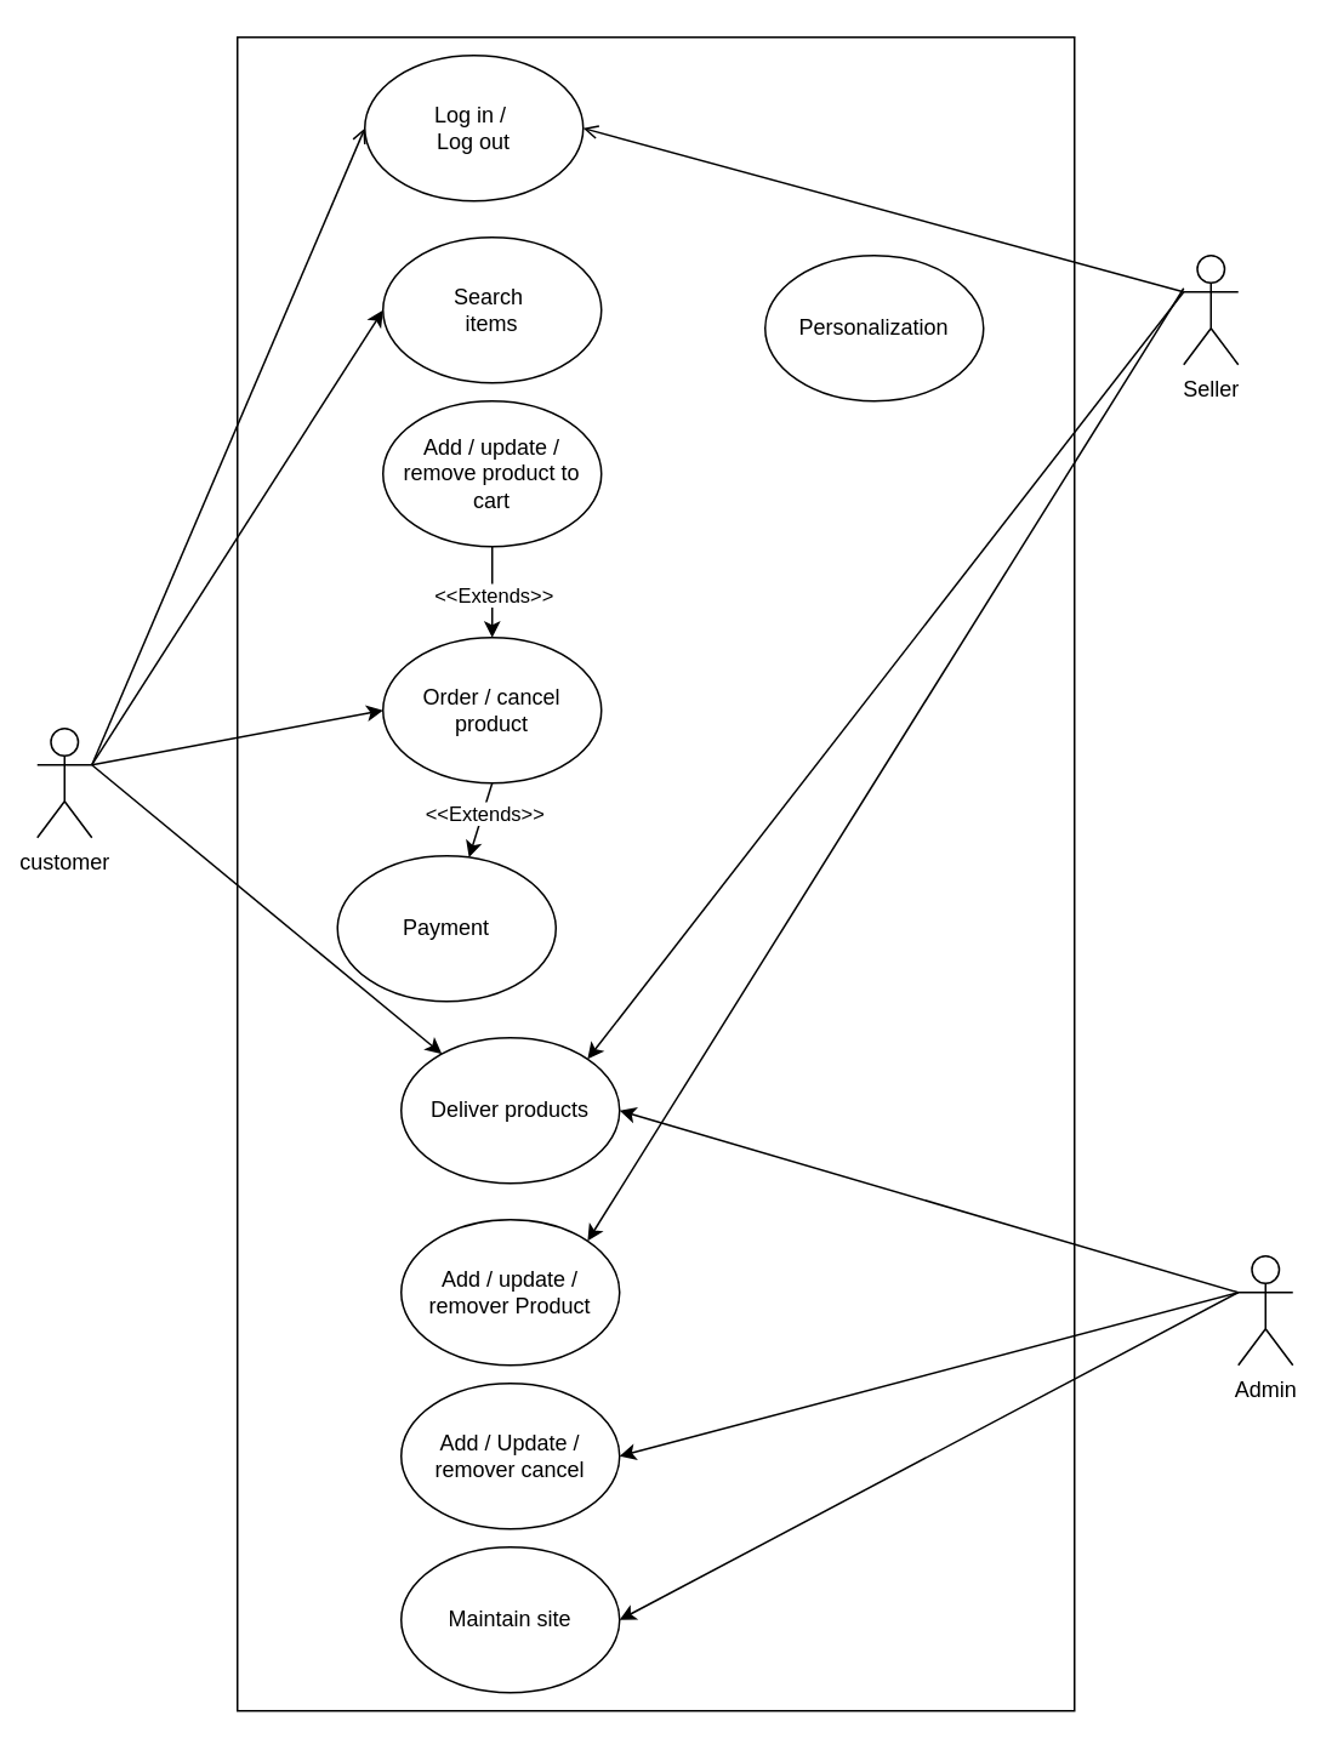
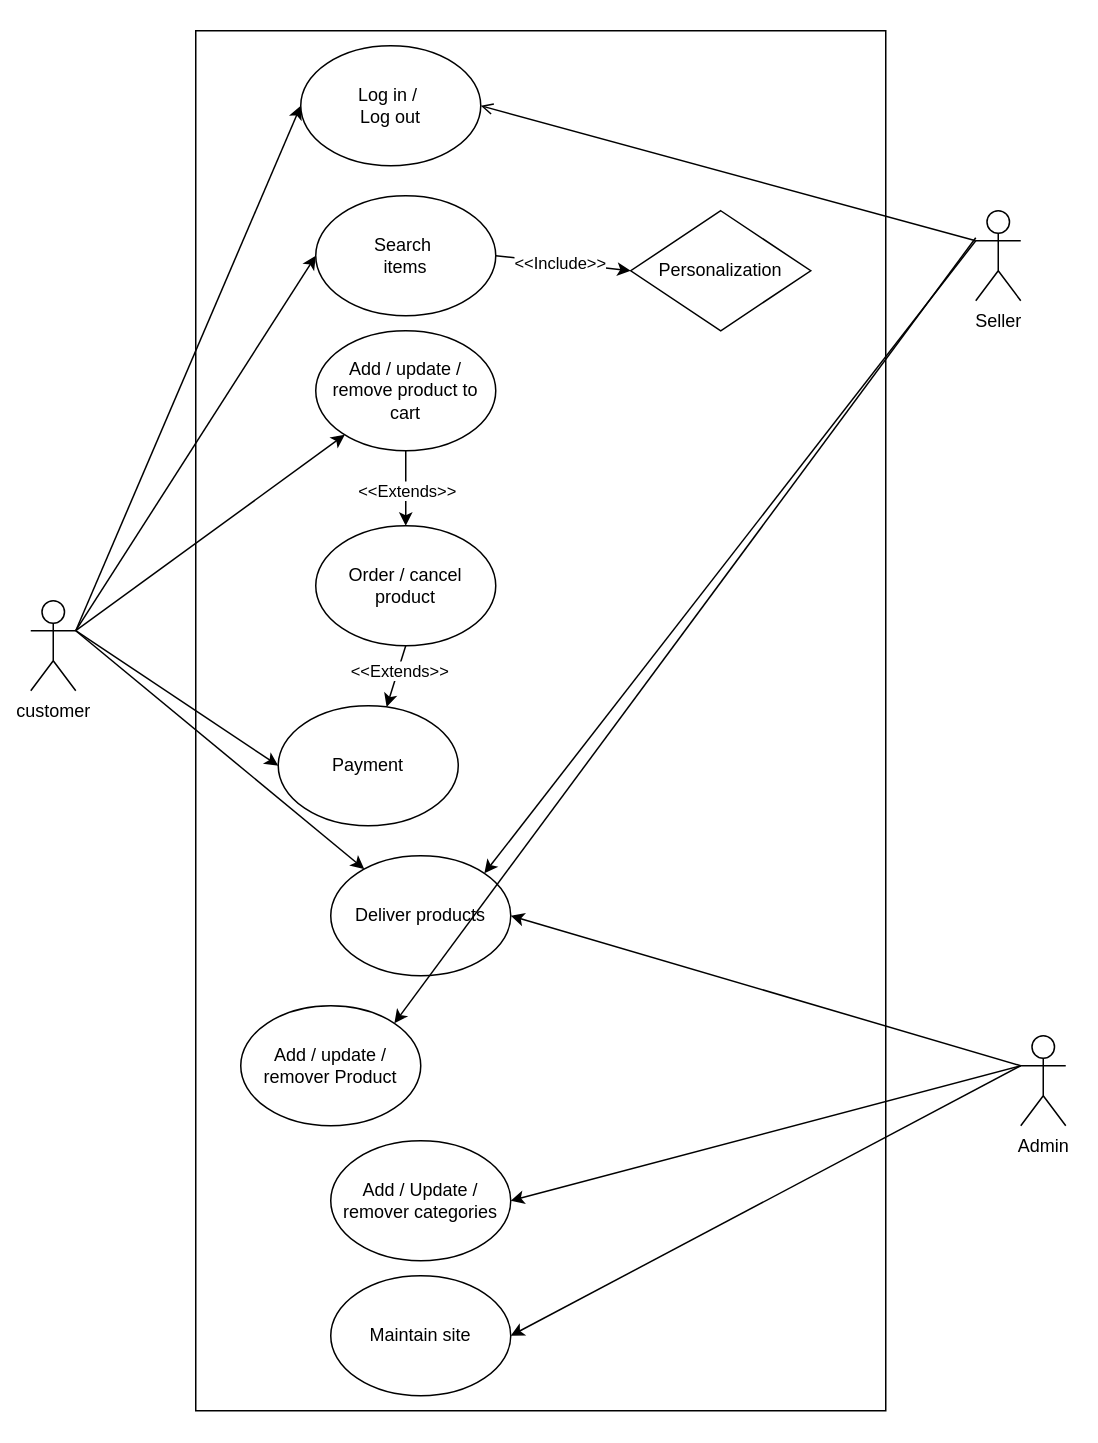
  <mxCell id="0" />
  <mxCell id="1" parent="0" />
  <mxCell id="2" value="customer" style="shape=umlActor;verticalLabelPosition=bottom;verticalAlign=top;html=1;outlineConnect=0;" vertex="1" parent="1"><mxGeometry x="20" y="400" width="30" height="60" as="geometry" /></mxCell>
  <mxCell id="3" value="Seller" style="shape=umlActor;verticalLabelPosition=bottom;verticalAlign=top;html=1;outlineConnect=0;" vertex="1" parent="1"><mxGeometry x="650" y="140" width="30" height="60" as="geometry" /></mxCell>
  <mxCell id="4" value="Admin" style="shape=umlActor;verticalLabelPosition=bottom;verticalAlign=top;html=1;outlineConnect=0;" vertex="1" parent="1"><mxGeometry x="680" y="690" width="30" height="60" as="geometry" /></mxCell>
  <mxCell id="5" value="" style="rounded=0;whiteSpace=wrap;html=1;fillColor=none;" vertex="1" parent="1"><mxGeometry x="130" y="20" width="460" height="920" as="geometry" /></mxCell>
  <mxCell id="6" value="Log in /&amp;nbsp;&lt;div&gt;Log out&lt;/div&gt;" style="ellipse;whiteSpace=wrap;html=1;" vertex="1" parent="1"><mxGeometry x="200" y="30" width="120" height="80" as="geometry" /></mxCell>
  <mxCell id="7" value="Search&amp;nbsp;&lt;div&gt;items&lt;/div&gt;" style="ellipse;whiteSpace=wrap;html=1;" vertex="1" parent="1"><mxGeometry x="210" y="130" width="120" height="80" as="geometry" /></mxCell>
  <mxCell id="8" value="Add / update / remove product to cart" style="ellipse;whiteSpace=wrap;html=1;" vertex="1" parent="1"><mxGeometry x="210" y="220" width="120" height="80" as="geometry" /></mxCell>
  <mxCell id="9" value="Order / cancel product" style="ellipse;whiteSpace=wrap;html=1;" vertex="1" parent="1"><mxGeometry x="210" y="350" width="120" height="80" as="geometry" /></mxCell>
  <mxCell id="10" value="Payment" style="ellipse;whiteSpace=wrap;html=1;" vertex="1" parent="1"><mxGeometry x="185" y="470" width="120" height="80" as="geometry" /></mxCell>
  <mxCell id="11" value="" style="endArrow=classic;html=1;rounded=0;entryX=0;entryY=0.5;entryDx=0;entryDy=0;exitX=1;exitY=0.333;exitDx=0;exitDy=0;exitPerimeter=0;" edge="1" parent="1" source="2" target="7"><mxGeometry width="50" height="50" relative="1" as="geometry"><mxPoint x="50" y="360" as="sourcePoint" /><mxPoint x="100" y="310" as="targetPoint" /></mxGeometry></mxCell>
  <mxCell id="12" value="" style="endArrow=classic;html=1;rounded=0;exitX=1;exitY=0.333;exitDx=0;exitDy=0;exitPerimeter=0;" edge="1" parent="1" source="2" target="15"><mxGeometry width="50" height="50" relative="1" as="geometry"><mxPoint x="100" y="420" as="sourcePoint" /><mxPoint x="150" y="370" as="targetPoint" /></mxGeometry></mxCell>
- <mxCell id="13" value="" style="endArrow=open;html=1;rounded=0;entryX=0;entryY=0.5;entryDx=0;entryDy=0;exitX=1;exitY=0.333;exitDx=0;exitDy=0;exitPerimeter=0;" edge="1" parent="1" source="2" target="6"><mxGeometry width="50" height="50" relative="1" as="geometry"><mxPoint x="50" y="380" as="sourcePoint" /><mxPoint x="100" y="330" as="targetPoint" /></mxGeometry></mxCell>
- <mxCell id="14" value="" style="endArrow=classic;html=1;rounded=0;exitX=1;exitY=0.333;exitDx=0;exitDy=0;exitPerimeter=0;entryX=0;entryY=0.5;entryDx=0;entryDy=0;" edge="1" parent="1" source="2" target="9"><mxGeometry width="50" height="50" relative="1" as="geometry"><mxPoint x="50" y="540" as="sourcePoint" /><mxPoint x="100" y="490" as="targetPoint" /></mxGeometry></mxCell>
+ <mxCell id="13" value="" style="endArrow=classic;html=1;rounded=0;entryX=0;entryY=0.5;entryDx=0;entryDy=0;exitX=1;exitY=0.333;exitDx=0;exitDy=0;exitPerimeter=0;" edge="1" parent="1" source="2" target="6"><mxGeometry width="50" height="50" relative="1" as="geometry"><mxPoint x="50" y="380" as="sourcePoint" /><mxPoint x="100" y="330" as="targetPoint" /></mxGeometry></mxCell>
+ <mxCell id="14" value="" style="endArrow=classic;html=1;rounded=0;exitX=1;exitY=0.333;exitDx=0;exitDy=0;exitPerimeter=0;" edge="1" parent="1" source="2" target="8"><mxGeometry width="50" height="50" relative="1" as="geometry"><mxPoint x="50" y="540" as="sourcePoint" /><mxPoint x="100" y="490" as="targetPoint" /></mxGeometry></mxCell>
  <mxCell id="15" value="Deliver products" style="ellipse;whiteSpace=wrap;html=1;" vertex="1" parent="1"><mxGeometry x="220" y="570" width="120" height="80" as="geometry" /></mxCell>
- <mxCell id="16" value="Add / update / remover Product" style="ellipse;whiteSpace=wrap;html=1;" vertex="1" parent="1"><mxGeometry x="220" y="670" width="120" height="80" as="geometry" /></mxCell>
- <mxCell id="17" value="Add / Update / remover cancel" style="ellipse;whiteSpace=wrap;html=1;" vertex="1" parent="1"><mxGeometry x="220" y="760" width="120" height="80" as="geometry" /></mxCell>
+ <mxCell id="16" value="Add / update / remover Product" style="ellipse;whiteSpace=wrap;html=1;" vertex="1" parent="1"><mxGeometry x="160" y="670" width="120" height="80" as="geometry" /></mxCell>
+ <mxCell id="17" value="Add / Update / remover categories" style="ellipse;whiteSpace=wrap;html=1;" vertex="1" parent="1"><mxGeometry x="220" y="760" width="120" height="80" as="geometry" /></mxCell>
  <mxCell id="18" value="Maintain site" style="ellipse;whiteSpace=wrap;html=1;" vertex="1" parent="1"><mxGeometry x="220" y="850" width="120" height="80" as="geometry" /></mxCell>
+ <mxCell id="19" value="" style="endArrow=classic;html=1;rounded=0;exitX=1;exitY=0.333;exitDx=0;exitDy=0;exitPerimeter=0;entryX=0;entryY=0.5;entryDx=0;entryDy=0;" edge="1" parent="1" source="2" target="10"><mxGeometry width="50" height="50" relative="1" as="geometry"><mxPoint x="110" y="480" as="sourcePoint" /><mxPoint x="160" y="430" as="targetPoint" /></mxGeometry></mxCell>
  <mxCell id="20" value="" style="endArrow=open;html=1;rounded=0;exitX=0;exitY=0.333;exitDx=0;exitDy=0;exitPerimeter=0;entryX=1;entryY=0.5;entryDx=0;entryDy=0;" edge="1" parent="1" source="3" target="6"><mxGeometry width="50" height="50" relative="1" as="geometry"><mxPoint x="400" y="170" as="sourcePoint" /><mxPoint x="450" y="120" as="targetPoint" /></mxGeometry></mxCell>
  <mxCell id="21" value="" style="endArrow=classic;html=1;rounded=0;entryX=1;entryY=0;entryDx=0;entryDy=0;" edge="1" parent="1" target="15"><mxGeometry width="50" height="50" relative="1" as="geometry"><mxPoint x="650" y="160" as="sourcePoint" /><mxPoint x="480" y="340" as="targetPoint" /></mxGeometry></mxCell>
  <mxCell id="22" value="" style="endArrow=classic;html=1;rounded=0;entryX=1;entryY=0;entryDx=0;entryDy=0;" edge="1" parent="1" target="16"><mxGeometry width="50" height="50" relative="1" as="geometry"><mxPoint x="650" y="158" as="sourcePoint" /><mxPoint x="520" y="440" as="targetPoint" /></mxGeometry></mxCell>
  <mxCell id="23" value="" style="endArrow=classic;html=1;rounded=0;exitX=0;exitY=0.333;exitDx=0;exitDy=0;exitPerimeter=0;entryX=1;entryY=0.5;entryDx=0;entryDy=0;" edge="1" parent="1" source="4" target="15"><mxGeometry width="50" height="50" relative="1" as="geometry"><mxPoint x="440" y="680" as="sourcePoint" /><mxPoint x="490" y="630" as="targetPoint" /></mxGeometry></mxCell>
  <mxCell id="24" value="" style="endArrow=classic;html=1;rounded=0;entryX=1;entryY=0.5;entryDx=0;entryDy=0;" edge="1" parent="1" target="17"><mxGeometry width="50" height="50" relative="1" as="geometry"><mxPoint x="680" y="710" as="sourcePoint" /><mxPoint x="450" y="710" as="targetPoint" /></mxGeometry></mxCell>
  <mxCell id="25" value="" style="endArrow=classic;html=1;rounded=0;entryX=1;entryY=0.5;entryDx=0;entryDy=0;" edge="1" parent="1" target="18"><mxGeometry width="50" height="50" relative="1" as="geometry"><mxPoint x="680" y="710" as="sourcePoint" /><mxPoint x="470" y="810" as="targetPoint" /></mxGeometry></mxCell>
- <mxCell id="26" value="Personalization" style="ellipse;whiteSpace=wrap;html=1;" vertex="1" parent="1"><mxGeometry x="420" y="140" width="120" height="80" as="geometry" /></mxCell>
+ <mxCell id="26" value="Personalization" style="rhombus;whiteSpace=wrap;html=1;" vertex="1" parent="1"><mxGeometry x="420" y="140" width="120" height="80" as="geometry" /></mxCell>
+ <mxCell id="27" value="" style="endArrow=classic;html=1;rounded=0;exitX=1;exitY=0.5;exitDx=0;exitDy=0;entryX=0;entryY=0.5;entryDx=0;entryDy=0;" edge="1" parent="1" source="7" target="26"><mxGeometry width="50" height="50" relative="1" as="geometry"><mxPoint x="390" y="300" as="sourcePoint" /><mxPoint x="440" y="250" as="targetPoint" /></mxGeometry></mxCell>
+ <mxCell id="28" value="&amp;lt;&amp;lt;Include&amp;gt;&amp;gt;" style="edgeLabel;html=1;align=center;verticalAlign=middle;resizable=0;points=[];" vertex="1" connectable="0" parent="27"><mxGeometry x="-0.06" relative="1" as="geometry"><mxPoint as="offset" /></mxGeometry></mxCell>
  <mxCell id="29" value="" style="endArrow=classic;html=1;rounded=0;exitX=0.5;exitY=1;exitDx=0;exitDy=0;" edge="1" parent="1" source="9" target="10"><mxGeometry width="50" height="50" relative="1" as="geometry"><mxPoint x="330" y="450" as="sourcePoint" /><mxPoint x="380" y="400" as="targetPoint" /><Array as="points" /></mxGeometry></mxCell>
  <mxCell id="30" value="&amp;lt;&amp;lt;Extends&amp;gt;&amp;gt;" style="edgeLabel;html=1;align=center;verticalAlign=middle;resizable=0;points=[];" vertex="1" connectable="0" parent="29"><mxGeometry x="-0.2" y="1" relative="1" as="geometry"><mxPoint as="offset" /></mxGeometry></mxCell>
  <mxCell id="31" value="" style="endArrow=classic;html=1;rounded=0;exitX=0.5;exitY=1;exitDx=0;exitDy=0;" edge="1" parent="1" source="8" target="9"><mxGeometry width="50" height="50" relative="1" as="geometry"><mxPoint x="330" y="350" as="sourcePoint" /><mxPoint x="380" y="300" as="targetPoint" /></mxGeometry></mxCell>
  <mxCell id="32" value="&amp;lt;&amp;lt;Extends&amp;gt;&amp;gt;" style="edgeLabel;html=1;align=center;verticalAlign=middle;resizable=0;points=[];" vertex="1" connectable="0" parent="31"><mxGeometry x="0.038" relative="1" as="geometry"><mxPoint as="offset" /></mxGeometry></mxCell>
